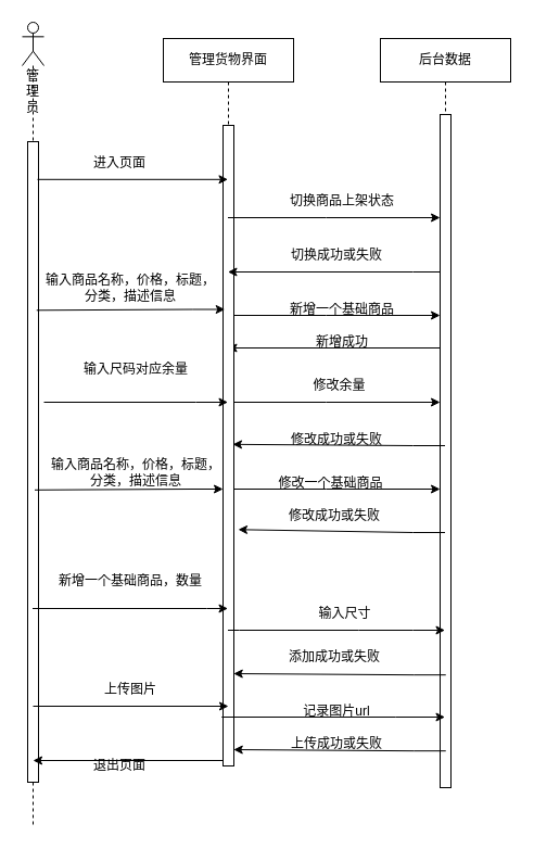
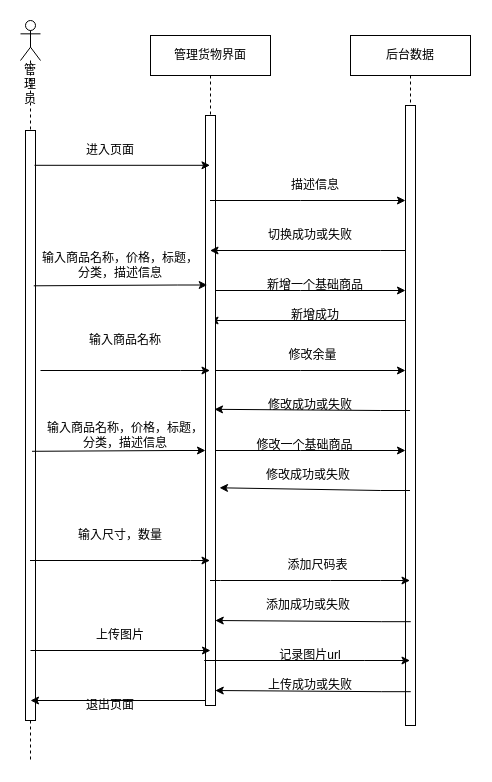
  <mxCell id="0" />
  <mxCell id="1" parent="0" />
  <mxCell id="2" value="管理员" style="shape=umlLifeline;participant=umlActor;perimeter=lifelinePerimeter;whiteSpace=wrap;html=1;container=1;collapsible=0;recursiveResize=0;verticalAlign=top;spacingTop=36;outlineConnect=0;" parent="1" vertex="1"><mxGeometry x="20" y="20" width="20" height="740" as="geometry" /></mxCell>
  <mxCell id="3" value="" style="html=1;points=[];perimeter=orthogonalPerimeter;" parent="2" vertex="1"><mxGeometry x="5" y="110" width="10" height="590" as="geometry" /></mxCell>
  <mxCell id="4" value="后台数据" style="shape=umlLifeline;perimeter=lifelinePerimeter;whiteSpace=wrap;html=1;container=1;collapsible=0;recursiveResize=0;outlineConnect=0;" parent="1" vertex="1"><mxGeometry x="350" y="35" width="120" height="690" as="geometry" /></mxCell>
  <mxCell id="5" value="" style="html=1;points=[];perimeter=orthogonalPerimeter;" parent="4" vertex="1"><mxGeometry x="55" y="70" width="10" height="620" as="geometry" /></mxCell>
  <mxCell id="6" value="" style="endArrow=classic;html=1;rounded=0;" parent="4" edge="1"><mxGeometry width="50" height="50" relative="1" as="geometry"><mxPoint x="-140.5" y="255" as="sourcePoint" /><mxPoint x="55" y="255" as="targetPoint" /><Array as="points"><mxPoint x="-50" y="255" /></Array></mxGeometry></mxCell>
  <mxCell id="7" value="" style="endArrow=classic;html=1;rounded=0;" parent="4" edge="1"><mxGeometry width="50" height="50" relative="1" as="geometry"><mxPoint x="-140.5" y="335" as="sourcePoint" /><mxPoint x="55" y="335" as="targetPoint" /><Array as="points"><mxPoint x="-50" y="335" /></Array></mxGeometry></mxCell>
  <mxCell id="8" value="" style="endArrow=classic;html=1;rounded=0;" parent="4" edge="1"><mxGeometry width="50" height="50" relative="1" as="geometry"><mxPoint x="-140.5" y="415" as="sourcePoint" /><mxPoint x="55" y="415" as="targetPoint" /><Array as="points"><mxPoint x="-50" y="415" /></Array></mxGeometry></mxCell>
  <mxCell id="9" value="" style="endArrow=classic;html=1;rounded=0;exitX=0;exitY=0.265;exitDx=0;exitDy=0;exitPerimeter=0;" parent="4" edge="1"><mxGeometry width="50" height="50" relative="1" as="geometry"><mxPoint x="55" y="285.0" as="sourcePoint" /><mxPoint x="-140.5" y="285.0" as="targetPoint" /></mxGeometry></mxCell>
  <mxCell id="10" value="修改余量" style="text;html=1;strokeColor=none;fillColor=none;align=center;verticalAlign=middle;whiteSpace=wrap;rounded=0;" parent="4" vertex="1"><mxGeometry x="-130" y="305" width="185" height="30" as="geometry" /></mxCell>
  <mxCell id="11" value="" style="endArrow=classic;html=1;rounded=0;entryX=0.9;entryY=0.498;entryDx=0;entryDy=0;entryPerimeter=0;" parent="4" edge="1"><mxGeometry width="50" height="50" relative="1" as="geometry"><mxPoint x="60.25" y="586.18" as="sourcePoint" /><mxPoint x="-135.25" y="585" as="targetPoint" /><Array as="points"><mxPoint x="30.75" y="586.18" /></Array></mxGeometry></mxCell>
  <mxCell id="12" value="" style="endArrow=classic;html=1;rounded=0;entryX=0.9;entryY=0.498;entryDx=0;entryDy=0;entryPerimeter=0;" edge="1" parent="4"><mxGeometry width="50" height="50" relative="1" as="geometry"><mxPoint x="60.25" y="656.18" as="sourcePoint" /><mxPoint x="-135.25" y="655" as="targetPoint" /><Array as="points"><mxPoint x="30.75" y="656.18" /></Array></mxGeometry></mxCell>
  <mxCell id="13" value="管理货物界面" style="shape=umlLifeline;perimeter=lifelinePerimeter;whiteSpace=wrap;html=1;container=1;collapsible=0;recursiveResize=0;outlineConnect=0;" parent="1" vertex="1"><mxGeometry x="150" y="35" width="120" height="670" as="geometry" /></mxCell>
  <mxCell id="14" value="" style="html=1;points=[];perimeter=orthogonalPerimeter;" parent="13" vertex="1"><mxGeometry x="55" y="80" width="10" height="590" as="geometry" /></mxCell>
- <mxCell id="15" value="输入尺码对应余量" style="text;html=1;strokeColor=none;fillColor=none;align=center;verticalAlign=middle;whiteSpace=wrap;rounded=0;" parent="13" vertex="1"><mxGeometry x="-105" y="290" width="160" height="30" as="geometry" /></mxCell>
+ <mxCell id="15" value="输入商品名称" style="text;html=1;strokeColor=none;fillColor=none;align=center;verticalAlign=middle;whiteSpace=wrap;rounded=0;" parent="13" vertex="1"><mxGeometry x="-105" y="290" width="160" height="30" as="geometry" /></mxCell>
  <mxCell id="16" value="" style="endArrow=classic;html=1;rounded=0;exitX=1.1;exitY=0.43;exitDx=0;exitDy=0;exitPerimeter=0;" edge="1" parent="13"><mxGeometry width="50" height="50" relative="1" as="geometry"><mxPoint x="-118.5" y="415.8" as="sourcePoint" /><mxPoint x="55" y="415" as="targetPoint" /><Array as="points"><mxPoint x="25.5" y="415" /></Array></mxGeometry></mxCell>
  <mxCell id="17" value="输入商品名称，价格，标题，分类，描述信息" style="text;html=1;strokeColor=none;fillColor=none;align=center;verticalAlign=middle;whiteSpace=wrap;rounded=0;" vertex="1" parent="13"><mxGeometry x="-105" y="385" width="160" height="30" as="geometry" /></mxCell>
  <mxCell id="18" value="" style="endArrow=classic;html=1;rounded=0;" parent="13" edge="1"><mxGeometry width="50" height="50" relative="1" as="geometry"><mxPoint x="55" y="665" as="sourcePoint" /><mxPoint x="-120" y="665" as="targetPoint" /><Array as="points"><mxPoint x="-74.5" y="665" /></Array></mxGeometry></mxCell>
  <mxCell id="19" value="" style="endArrow=classic;html=1;rounded=0;exitX=0.9;exitY=0.059;exitDx=0;exitDy=0;exitPerimeter=0;" parent="1" source="3" target="13" edge="1"><mxGeometry width="50" height="50" relative="1" as="geometry"><mxPoint x="400" y="480" as="sourcePoint" /><mxPoint x="450" y="430" as="targetPoint" /></mxGeometry></mxCell>
  <mxCell id="20" value="进入页面" style="text;html=1;strokeColor=none;fillColor=none;align=center;verticalAlign=middle;whiteSpace=wrap;rounded=0;" parent="1" vertex="1"><mxGeometry x="80" y="135" width="60" height="30" as="geometry" /></mxCell>
  <mxCell id="21" value="" style="endArrow=classic;html=1;rounded=0;" parent="1" source="13" target="5" edge="1"><mxGeometry width="50" height="50" relative="1" as="geometry"><mxPoint x="270" y="240" as="sourcePoint" /><mxPoint x="320" y="190" as="targetPoint" /><Array as="points"><mxPoint x="300" y="200" /></Array></mxGeometry></mxCell>
- <mxCell id="22" value="切换商品上架状态" style="text;html=1;strokeColor=none;fillColor=none;align=center;verticalAlign=middle;whiteSpace=wrap;rounded=0;" parent="1" vertex="1"><mxGeometry x="260" y="170" width="110" height="30" as="geometry" /></mxCell>
+ <mxCell id="22" value="描述信息" style="text;html=1;strokeColor=none;fillColor=none;align=center;verticalAlign=middle;whiteSpace=wrap;rounded=0;" parent="1" vertex="1"><mxGeometry x="260" y="170" width="110" height="30" as="geometry" /></mxCell>
  <mxCell id="23" value="" style="endArrow=classic;html=1;rounded=0;" parent="1" source="5" target="13" edge="1"><mxGeometry width="50" height="50" relative="1" as="geometry"><mxPoint x="400" y="360" as="sourcePoint" /><mxPoint x="450" y="310" as="targetPoint" /><Array as="points"><mxPoint x="380" y="250" /></Array></mxGeometry></mxCell>
  <mxCell id="24" value="切换成功或失败" style="text;html=1;strokeColor=none;fillColor=none;align=center;verticalAlign=middle;whiteSpace=wrap;rounded=0;" parent="1" vertex="1"><mxGeometry x="265" y="220" width="90" height="30" as="geometry" /></mxCell>
  <mxCell id="25" value="新增一个基础商品" style="text;html=1;strokeColor=none;fillColor=none;align=center;verticalAlign=middle;whiteSpace=wrap;rounded=0;" parent="1" vertex="1"><mxGeometry x="260" y="270" width="110" height="30" as="geometry" /></mxCell>
  <mxCell id="26" value="新增成功" style="text;html=1;strokeColor=none;fillColor=none;align=center;verticalAlign=middle;whiteSpace=wrap;rounded=0;" parent="1" vertex="1"><mxGeometry x="270" y="300" width="90" height="30" as="geometry" /></mxCell>
  <mxCell id="27" value="" style="endArrow=classic;html=1;rounded=0;entryX=0.9;entryY=0.498;entryDx=0;entryDy=0;entryPerimeter=0;" parent="1" source="4" target="14" edge="1"><mxGeometry width="50" height="50" relative="1" as="geometry"><mxPoint x="250" y="480" as="sourcePoint" /><mxPoint x="300" y="430" as="targetPoint" /><Array as="points"><mxPoint x="380" y="410" /></Array></mxGeometry></mxCell>
  <mxCell id="28" value="修改成功或失败" style="text;html=1;strokeColor=none;fillColor=none;align=center;verticalAlign=middle;whiteSpace=wrap;rounded=0;" parent="1" vertex="1"><mxGeometry x="265" y="390" width="90" height="30" as="geometry" /></mxCell>
  <mxCell id="29" value="修改一个基础商品" style="text;html=1;strokeColor=none;fillColor=none;align=center;verticalAlign=middle;whiteSpace=wrap;rounded=0;" parent="1" vertex="1"><mxGeometry x="247.5" y="430" width="112.5" height="30" as="geometry" /></mxCell>
  <mxCell id="30" value="" style="endArrow=classic;html=1;rounded=0;" parent="1" target="13" edge="1"><mxGeometry width="50" height="50" relative="1" as="geometry"><mxPoint x="40" y="370" as="sourcePoint" /><mxPoint x="-40" y="350" as="targetPoint" /><Array as="points"><mxPoint x="180" y="370" /></Array></mxGeometry></mxCell>
  <mxCell id="31" value="" style="endArrow=classic;html=1;rounded=0;entryX=1.4;entryY=0.631;entryDx=0;entryDy=0;entryPerimeter=0;" parent="1" source="4" target="14" edge="1"><mxGeometry width="50" height="50" relative="1" as="geometry"><mxPoint x="90" y="550" as="sourcePoint" /><mxPoint x="210" y="500" as="targetPoint" /><Array as="points"><mxPoint x="380" y="490" /></Array></mxGeometry></mxCell>
  <mxCell id="32" value="修改成功或失败" style="text;html=1;strokeColor=none;fillColor=none;align=center;verticalAlign=middle;whiteSpace=wrap;rounded=0;" parent="1" vertex="1"><mxGeometry x="262.5" y="460" width="90" height="30" as="geometry" /></mxCell>
  <mxCell id="33" value="退出页面" style="text;html=1;strokeColor=none;fillColor=none;align=center;verticalAlign=middle;whiteSpace=wrap;rounded=0;" parent="1" vertex="1"><mxGeometry x="80" y="690" width="60" height="30" as="geometry" /></mxCell>
  <mxCell id="34" value="" style="endArrow=classic;html=1;rounded=0;" parent="1" source="2" target="13" edge="1"><mxGeometry width="50" height="50" relative="1" as="geometry"><mxPoint x="40" y="520" as="sourcePoint" /><mxPoint x="120" y="470" as="targetPoint" /><Array as="points"><mxPoint x="190" y="560" /></Array></mxGeometry></mxCell>
- <mxCell id="35" value="新增一个基础商品，数量" style="text;html=1;strokeColor=none;fillColor=none;align=center;verticalAlign=middle;whiteSpace=wrap;rounded=0;" parent="1" vertex="1"><mxGeometry x="40" y="520" width="160" height="30" as="geometry" /></mxCell>
+ <mxCell id="35" value="输入尺寸，数量" style="text;html=1;strokeColor=none;fillColor=none;align=center;verticalAlign=middle;whiteSpace=wrap;rounded=0;" parent="1" vertex="1"><mxGeometry x="40" y="520" width="160" height="30" as="geometry" /></mxCell>
  <mxCell id="36" value="" style="endArrow=classic;html=1;rounded=0;" parent="1" source="13" target="4" edge="1"><mxGeometry width="50" height="50" relative="1" as="geometry"><mxPoint x="250" y="600" as="sourcePoint" /><mxPoint x="300" y="550" as="targetPoint" /><Array as="points"><mxPoint x="220" y="580" /><mxPoint x="330" y="580" /><mxPoint x="380" y="580" /></Array></mxGeometry></mxCell>
- <mxCell id="37" value="输入尺寸" style="text;html=1;strokeColor=none;fillColor=none;align=center;verticalAlign=middle;whiteSpace=wrap;rounded=0;" parent="1" vertex="1"><mxGeometry x="275" y="550" width="85" height="30" as="geometry" /></mxCell>
+ <mxCell id="37" value="添加尺码表" style="text;html=1;strokeColor=none;fillColor=none;align=center;verticalAlign=middle;whiteSpace=wrap;rounded=0;" parent="1" vertex="1"><mxGeometry x="275" y="550" width="85" height="30" as="geometry" /></mxCell>
  <mxCell id="38" value="添加成功或失败" style="text;html=1;strokeColor=none;fillColor=none;align=center;verticalAlign=middle;whiteSpace=wrap;rounded=0;" parent="1" vertex="1"><mxGeometry x="262.5" y="590" width="90" height="30" as="geometry" /></mxCell>
  <mxCell id="39" value="" style="endArrow=classic;html=1;rounded=0;exitX=1.1;exitY=0.43;exitDx=0;exitDy=0;exitPerimeter=0;" edge="1" parent="1"><mxGeometry width="50" height="50" relative="1" as="geometry"><mxPoint x="33.25" y="285.3" as="sourcePoint" /><mxPoint x="206.75" y="284.5" as="targetPoint" /><Array as="points"><mxPoint x="177.25" y="284.5" /></Array></mxGeometry></mxCell>
  <mxCell id="40" value="输入商品名称，价格，标题，分类，描述信息" style="text;html=1;strokeColor=none;fillColor=none;align=center;verticalAlign=middle;whiteSpace=wrap;rounded=0;" vertex="1" parent="1"><mxGeometry x="40" y="250" width="160" height="30" as="geometry" /></mxCell>
  <mxCell id="41" value="" style="endArrow=classic;html=1;rounded=0;" edge="1" parent="1"><mxGeometry width="50" height="50" relative="1" as="geometry"><mxPoint x="30" y="650" as="sourcePoint" /><mxPoint x="210" y="650" as="targetPoint" /><Array as="points"><mxPoint x="190.5" y="650" /></Array></mxGeometry></mxCell>
  <mxCell id="42" value="上传图片" style="text;html=1;strokeColor=none;fillColor=none;align=center;verticalAlign=middle;whiteSpace=wrap;rounded=0;" vertex="1" parent="1"><mxGeometry x="40" y="620" width="160" height="30" as="geometry" /></mxCell>
  <mxCell id="43" value="记录图片url" style="text;html=1;strokeColor=none;fillColor=none;align=center;verticalAlign=middle;whiteSpace=wrap;rounded=0;" vertex="1" parent="1"><mxGeometry x="230" y="640" width="160" height="30" as="geometry" /></mxCell>
  <mxCell id="44" value="" style="endArrow=classic;html=1;rounded=0;" edge="1" parent="1" target="4"><mxGeometry width="50" height="50" relative="1" as="geometry"><mxPoint x="203.75" y="660" as="sourcePoint" /><mxPoint x="383.75" y="660" as="targetPoint" /><Array as="points"><mxPoint x="364.25" y="660" /></Array></mxGeometry></mxCell>
  <mxCell id="45" value="上传成功或失败" style="text;html=1;strokeColor=none;fillColor=none;align=center;verticalAlign=middle;whiteSpace=wrap;rounded=0;" vertex="1" parent="1"><mxGeometry x="265" y="670" width="90" height="30" as="geometry" /></mxCell>
